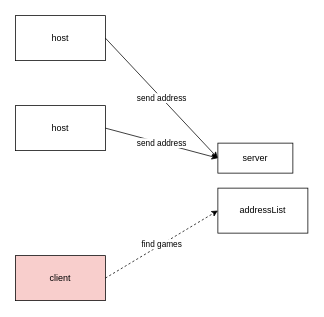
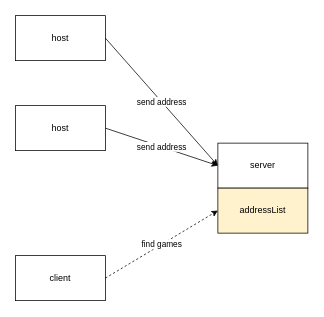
  <mxCell id="0" />
  <mxCell id="1" parent="0" />
- <mxCell id="2" value="server" style="rounded=0;whiteSpace=wrap;html=1;" vertex="1" parent="1"><mxGeometry x="290" y="190" width="100" height="40" as="geometry" /></mxCell>
+ <mxCell id="2" value="server" style="rounded=0;whiteSpace=wrap;html=1;" vertex="1" parent="1"><mxGeometry x="290" y="190" width="120" height="60" as="geometry" /></mxCell>
  <mxCell id="3" value="host" style="rounded=0;whiteSpace=wrap;html=1;" vertex="1" parent="1"><mxGeometry x="20" y="20" width="120" height="60" as="geometry" /></mxCell>
  <mxCell id="4" value="send address" style="endArrow=classic;html=1;rounded=0;exitX=1;exitY=0.5;exitDx=0;exitDy=0;entryX=0;entryY=0.5;entryDx=0;entryDy=0;" edge="1" parent="1" source="3" target="2"><mxGeometry width="50" height="50" relative="1" as="geometry"><mxPoint x="220" y="390" as="sourcePoint" /><mxPoint x="270" y="340" as="targetPoint" /></mxGeometry></mxCell>
- <mxCell id="5" value="addressList" style="rounded=0;whiteSpace=wrap;html=1;" vertex="1" parent="1"><mxGeometry x="290" y="250" width="120" height="60" as="geometry" /></mxCell>
+ <mxCell id="5" value="addressList" style="rounded=0;whiteSpace=wrap;html=1;fillColor=#fff2cc;" vertex="1" parent="1"><mxGeometry x="290" y="250" width="120" height="60" as="geometry" /></mxCell>
  <mxCell id="6" value="host" style="rounded=0;whiteSpace=wrap;html=1;" vertex="1" parent="1"><mxGeometry x="20" y="140" width="120" height="60" as="geometry" /></mxCell>
  <mxCell id="7" value="send address" style="endArrow=classic;html=1;rounded=0;exitX=1;exitY=0.5;exitDx=0;exitDy=0;entryX=0;entryY=0.5;entryDx=0;entryDy=0;" edge="1" parent="1" source="6" target="2"><mxGeometry width="50" height="50" relative="1" as="geometry"><mxPoint x="220" y="390" as="sourcePoint" /><mxPoint x="270" y="340" as="targetPoint" /></mxGeometry></mxCell>
- <mxCell id="8" value="client" style="rounded=0;whiteSpace=wrap;html=1;fillColor=#f8cecc;" vertex="1" parent="1"><mxGeometry x="20" y="340" width="120" height="60" as="geometry" /></mxCell>
+ <mxCell id="8" value="client" style="rounded=0;whiteSpace=wrap;html=1;" vertex="1" parent="1"><mxGeometry x="20" y="340" width="120" height="60" as="geometry" /></mxCell>
  <mxCell id="9" value="find games" style="endArrow=classic;html=1;rounded=0;exitX=1;exitY=0.5;exitDx=0;exitDy=0;entryX=0;entryY=0.5;entryDx=0;entryDy=0;dashed=1;" edge="1" parent="1" source="8" target="5"><mxGeometry width="50" height="50" relative="1" as="geometry"><mxPoint x="220" y="390" as="sourcePoint" /><mxPoint x="270" y="340" as="targetPoint" /></mxGeometry></mxCell>
